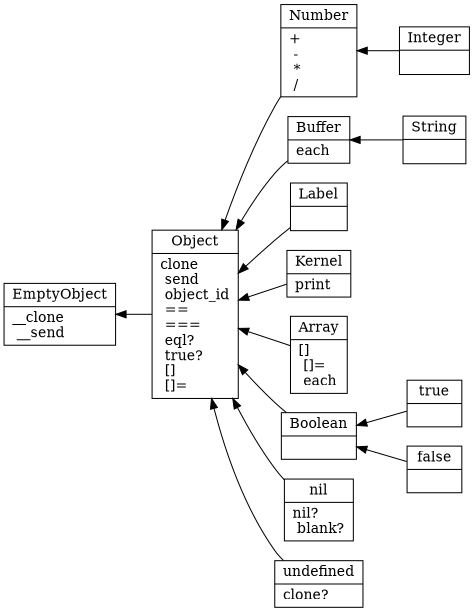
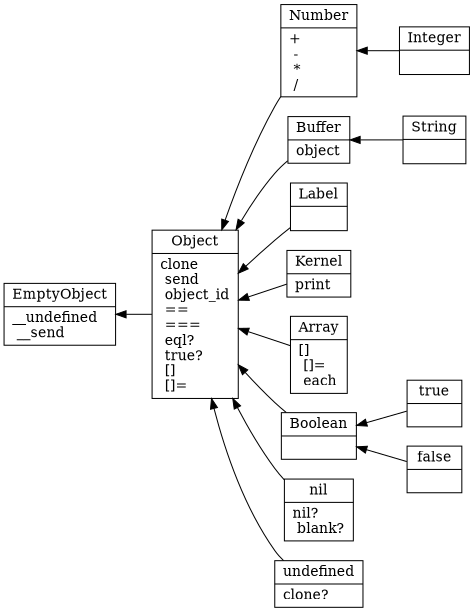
  digraph {
    rankdir=RL
    node [shape=record]
-   n1 [label="EmptyObject|    __clone\l    __send\l    "]
+   n1 [label="EmptyObject|    __undefined\l    __send\l    "]
    n2 [label="Object|    clone\l    send\l    object_id\l    ==\l    ===\l    eql?\l    true?\l    []\l    []=\l    "]
    n3 [label="Number|    +\l    -\l    *\l    /\l    "]
    n4 [label="Integer|    \l    "]
-   n5 [label="Buffer|    each\l    "]
+   n5 [label="Buffer|    object\l    "]
    n6 [label="String|    \l    "]
    n7 [label="Label|    \l    "]
    n8 [label="Kernel|    print\l    "]
    n9 [label="Array|    []\l    []=\l    each\l    "]
    n10 [label="Boolean|    "]
    n11 [label="true|    "]
    n12 [label="false|    "]
    n13 [label="nil|    nil?\l    blank?\l    "]
    n14 [label="undefined|    clone?\l    "]
    n2 -> n1
    n3 -> n2
    n4 -> n3
    n5 -> n2
    n6 -> n5
    n7 -> n2
    n8 -> n2
    n9 -> n2
    n10 -> n2
    n11 -> n10
    n12 -> n10
    n13 -> n2
    n14 -> n2
  }
